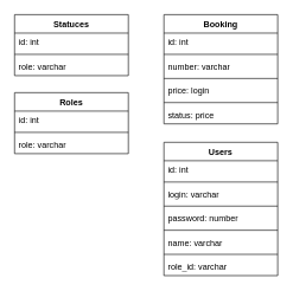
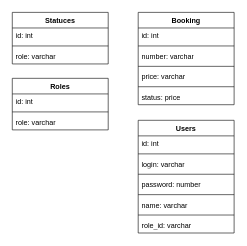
  <mxCell id="0" />
  <mxCell id="1" parent="0" />
  <mxCell id="2" value="Roles" style="swimlane;fontStyle=1;align=center;verticalAlign=top;childLayout=stackLayout;horizontal=1;startSize=26;horizontalStack=0;resizeParent=1;resizeParentMax=0;resizeLast=0;collapsible=1;marginBottom=0;whiteSpace=wrap;html=1;" vertex="1" parent="1"><mxGeometry x="20" y="130" width="160" height="86" as="geometry" /></mxCell>
  <mxCell id="3" value="id: int" style="text;strokeColor=none;fillColor=none;align=left;verticalAlign=top;spacingLeft=4;spacingRight=4;overflow=hidden;rotatable=0;points=[[0,0.5],[1,0.5]];portConstraint=eastwest;whiteSpace=wrap;html=1;" vertex="1" parent="2"><mxGeometry y="26" width="160" height="26" as="geometry" /></mxCell>
  <mxCell id="4" value="" style="line;strokeWidth=1;fillColor=none;align=left;verticalAlign=middle;spacingTop=-1;spacingLeft=3;spacingRight=3;rotatable=0;labelPosition=right;points=[];portConstraint=eastwest;strokeColor=inherit;" vertex="1" parent="2"><mxGeometry y="52" width="160" height="8" as="geometry" /></mxCell>
  <mxCell id="5" value="role: varchar" style="text;strokeColor=none;fillColor=none;align=left;verticalAlign=top;spacingLeft=4;spacingRight=4;overflow=hidden;rotatable=0;points=[[0,0.5],[1,0.5]];portConstraint=eastwest;whiteSpace=wrap;html=1;" vertex="1" parent="2"><mxGeometry y="60" width="160" height="26" as="geometry" /></mxCell>
  <mxCell id="6" value="Statuces" style="swimlane;fontStyle=1;align=center;verticalAlign=top;childLayout=stackLayout;horizontal=1;startSize=26;horizontalStack=0;resizeParent=1;resizeParentMax=0;resizeLast=0;collapsible=1;marginBottom=0;whiteSpace=wrap;html=1;" vertex="1" parent="1"><mxGeometry x="20" y="20" width="160" height="86" as="geometry" /></mxCell>
  <mxCell id="7" value="id: int" style="text;strokeColor=none;fillColor=none;align=left;verticalAlign=top;spacingLeft=4;spacingRight=4;overflow=hidden;rotatable=0;points=[[0,0.5],[1,0.5]];portConstraint=eastwest;whiteSpace=wrap;html=1;" vertex="1" parent="6"><mxGeometry y="26" width="160" height="26" as="geometry" /></mxCell>
  <mxCell id="8" value="" style="line;strokeWidth=1;fillColor=none;align=left;verticalAlign=middle;spacingTop=-1;spacingLeft=3;spacingRight=3;rotatable=0;labelPosition=right;points=[];portConstraint=eastwest;strokeColor=inherit;" vertex="1" parent="6"><mxGeometry y="52" width="160" height="8" as="geometry" /></mxCell>
  <mxCell id="9" value="role: varchar" style="text;strokeColor=none;fillColor=none;align=left;verticalAlign=top;spacingLeft=4;spacingRight=4;overflow=hidden;rotatable=0;points=[[0,0.5],[1,0.5]];portConstraint=eastwest;whiteSpace=wrap;html=1;" vertex="1" parent="6"><mxGeometry y="60" width="160" height="26" as="geometry" /></mxCell>
  <mxCell id="10" value="Booking" style="swimlane;fontStyle=1;align=center;verticalAlign=top;childLayout=stackLayout;horizontal=1;startSize=26;horizontalStack=0;resizeParent=1;resizeParentMax=0;resizeLast=0;collapsible=1;marginBottom=0;whiteSpace=wrap;html=1;" vertex="1" parent="1"><mxGeometry x="230" y="20" width="160" height="154" as="geometry" /></mxCell>
  <mxCell id="11" value="id: int" style="text;strokeColor=none;fillColor=none;align=left;verticalAlign=top;spacingLeft=4;spacingRight=4;overflow=hidden;rotatable=0;points=[[0,0.5],[1,0.5]];portConstraint=eastwest;whiteSpace=wrap;html=1;" vertex="1" parent="10"><mxGeometry y="26" width="160" height="26" as="geometry" /></mxCell>
  <mxCell id="12" value="" style="line;strokeWidth=1;fillColor=none;align=left;verticalAlign=middle;spacingTop=-1;spacingLeft=3;spacingRight=3;rotatable=0;labelPosition=right;points=[];portConstraint=eastwest;strokeColor=inherit;" vertex="1" parent="10"><mxGeometry y="52" width="160" height="8" as="geometry" /></mxCell>
  <mxCell id="13" value="number: varchar" style="text;strokeColor=none;fillColor=none;align=left;verticalAlign=top;spacingLeft=4;spacingRight=4;overflow=hidden;rotatable=0;points=[[0,0.5],[1,0.5]];portConstraint=eastwest;whiteSpace=wrap;html=1;" vertex="1" parent="10"><mxGeometry y="60" width="160" height="26" as="geometry" /></mxCell>
  <mxCell id="14" value="" style="line;strokeWidth=1;fillColor=none;align=left;verticalAlign=middle;spacingTop=-1;spacingLeft=3;spacingRight=3;rotatable=0;labelPosition=right;points=[];portConstraint=eastwest;strokeColor=inherit;" vertex="1" parent="10"><mxGeometry y="86" width="160" height="8" as="geometry" /></mxCell>
- <mxCell id="15" value="price: login" style="text;strokeColor=none;fillColor=none;align=left;verticalAlign=top;spacingLeft=4;spacingRight=4;overflow=hidden;rotatable=0;points=[[0,0.5],[1,0.5]];portConstraint=eastwest;whiteSpace=wrap;html=1;" vertex="1" parent="10"><mxGeometry y="94" width="160" height="26" as="geometry" /></mxCell>
+ <mxCell id="15" value="price: varchar" style="text;strokeColor=none;fillColor=none;align=left;verticalAlign=top;spacingLeft=4;spacingRight=4;overflow=hidden;rotatable=0;points=[[0,0.5],[1,0.5]];portConstraint=eastwest;whiteSpace=wrap;html=1;" vertex="1" parent="10"><mxGeometry y="94" width="160" height="26" as="geometry" /></mxCell>
  <mxCell id="16" value="" style="line;strokeWidth=1;fillColor=none;align=left;verticalAlign=middle;spacingTop=-1;spacingLeft=3;spacingRight=3;rotatable=0;labelPosition=right;points=[];portConstraint=eastwest;strokeColor=inherit;" vertex="1" parent="10"><mxGeometry y="120" width="160" height="8" as="geometry" /></mxCell>
  <mxCell id="17" value="status: price" style="text;strokeColor=none;fillColor=none;align=left;verticalAlign=top;spacingLeft=4;spacingRight=4;overflow=hidden;rotatable=0;points=[[0,0.5],[1,0.5]];portConstraint=eastwest;whiteSpace=wrap;html=1;" vertex="1" parent="10"><mxGeometry y="128" width="160" height="26" as="geometry" /></mxCell>
  <mxCell id="18" value="Users" style="swimlane;fontStyle=1;align=center;verticalAlign=top;childLayout=stackLayout;horizontal=1;startSize=26;horizontalStack=0;resizeParent=1;resizeParentMax=0;resizeLast=0;collapsible=1;marginBottom=0;whiteSpace=wrap;html=1;" vertex="1" parent="1"><mxGeometry x="230" y="200" width="160" height="188" as="geometry" /></mxCell>
  <mxCell id="19" value="id: int" style="text;strokeColor=none;fillColor=none;align=left;verticalAlign=top;spacingLeft=4;spacingRight=4;overflow=hidden;rotatable=0;points=[[0,0.5],[1,0.5]];portConstraint=eastwest;whiteSpace=wrap;html=1;" vertex="1" parent="18"><mxGeometry y="26" width="160" height="26" as="geometry" /></mxCell>
  <mxCell id="20" value="" style="line;strokeWidth=1;fillColor=none;align=left;verticalAlign=middle;spacingTop=-1;spacingLeft=3;spacingRight=3;rotatable=0;labelPosition=right;points=[];portConstraint=eastwest;strokeColor=inherit;" vertex="1" parent="18"><mxGeometry y="52" width="160" height="8" as="geometry" /></mxCell>
  <mxCell id="21" value="login: varchar" style="text;strokeColor=none;fillColor=none;align=left;verticalAlign=top;spacingLeft=4;spacingRight=4;overflow=hidden;rotatable=0;points=[[0,0.5],[1,0.5]];portConstraint=eastwest;whiteSpace=wrap;html=1;" vertex="1" parent="18"><mxGeometry y="60" width="160" height="26" as="geometry" /></mxCell>
  <mxCell id="22" value="" style="line;strokeWidth=1;fillColor=none;align=left;verticalAlign=middle;spacingTop=-1;spacingLeft=3;spacingRight=3;rotatable=0;labelPosition=right;points=[];portConstraint=eastwest;strokeColor=inherit;" vertex="1" parent="18"><mxGeometry y="86" width="160" height="8" as="geometry" /></mxCell>
  <mxCell id="23" value="password: number" style="text;strokeColor=none;fillColor=none;align=left;verticalAlign=top;spacingLeft=4;spacingRight=4;overflow=hidden;rotatable=0;points=[[0,0.5],[1,0.5]];portConstraint=eastwest;whiteSpace=wrap;html=1;" vertex="1" parent="18"><mxGeometry y="94" width="160" height="26" as="geometry" /></mxCell>
  <mxCell id="24" value="" style="line;strokeWidth=1;fillColor=none;align=left;verticalAlign=middle;spacingTop=-1;spacingLeft=3;spacingRight=3;rotatable=0;labelPosition=right;points=[];portConstraint=eastwest;strokeColor=inherit;" vertex="1" parent="18"><mxGeometry y="120" width="160" height="8" as="geometry" /></mxCell>
  <mxCell id="25" value="name: varchar" style="text;strokeColor=none;fillColor=none;align=left;verticalAlign=top;spacingLeft=4;spacingRight=4;overflow=hidden;rotatable=0;points=[[0,0.5],[1,0.5]];portConstraint=eastwest;whiteSpace=wrap;html=1;" vertex="1" parent="18"><mxGeometry y="128" width="160" height="26" as="geometry" /></mxCell>
  <mxCell id="26" value="" style="line;strokeWidth=1;fillColor=none;align=left;verticalAlign=middle;spacingTop=-1;spacingLeft=3;spacingRight=3;rotatable=0;labelPosition=right;points=[];portConstraint=eastwest;strokeColor=inherit;" vertex="1" parent="18"><mxGeometry y="154" width="160" height="8" as="geometry" /></mxCell>
  <mxCell id="27" value="role_id: varchar" style="text;strokeColor=none;fillColor=none;align=left;verticalAlign=top;spacingLeft=4;spacingRight=4;overflow=hidden;rotatable=0;points=[[0,0.5],[1,0.5]];portConstraint=eastwest;whiteSpace=wrap;html=1;" vertex="1" parent="18"><mxGeometry y="162" width="160" height="26" as="geometry" /></mxCell>
